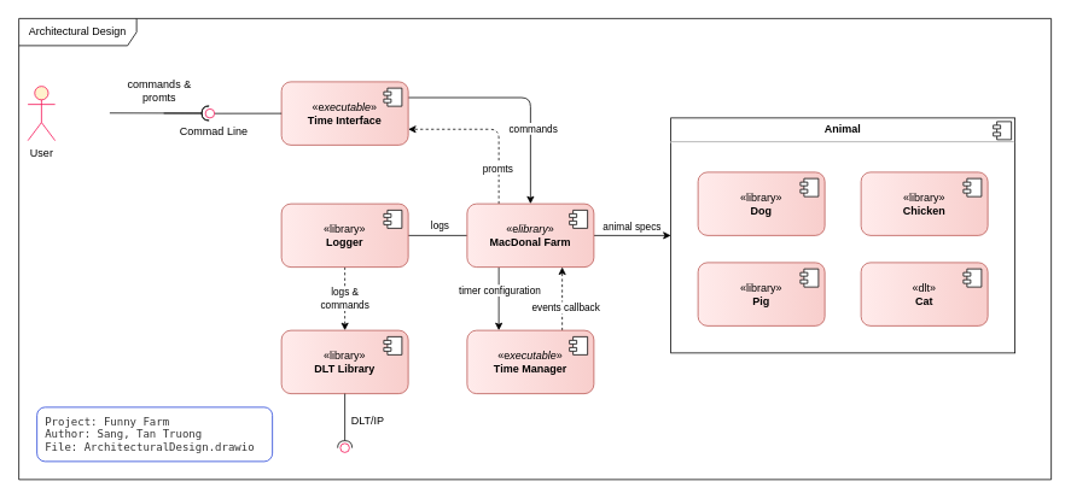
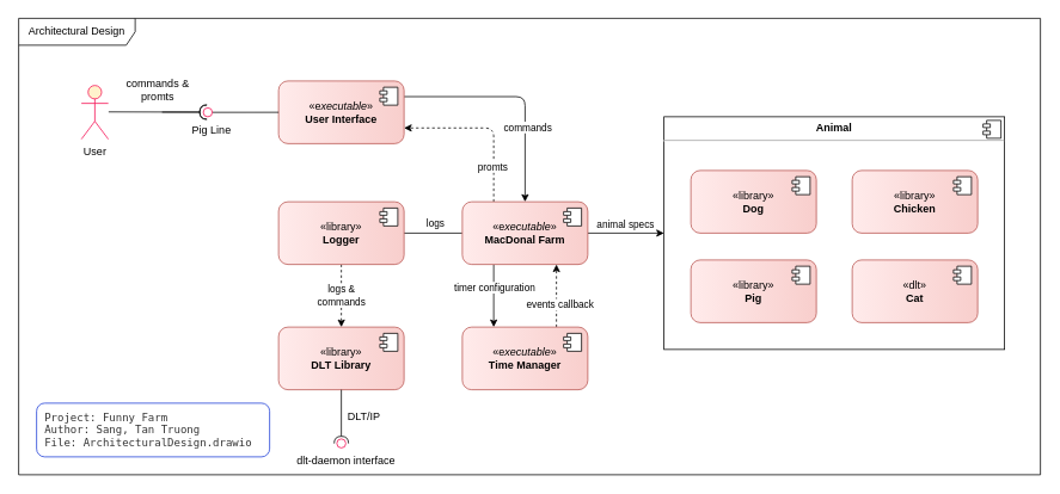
  <mxCell id="0" />
  <mxCell id="1" parent="0" />
  <mxCell id="2" value="Architectural Design" style="shape=umlFrame;whiteSpace=wrap;html=1;width=130;height=30;" parent="1" vertex="1"><mxGeometry x="20" y="20" width="1140" height="510" as="geometry" /></mxCell>
  <mxCell id="3" value="&lt;blockquote style=&quot;margin: 0 0 0 40px; border: none; padding: 0px;&quot;&gt;&lt;/blockquote&gt;&lt;blockquote style=&quot;margin: 0 0 0 40px; border: none; padding: 0px;&quot;&gt;&lt;/blockquote&gt;&lt;pre&gt; Project: Funny Farm&lt;br&gt; Author: Sang, Tan Truong&lt;br&gt; File: ArchitecturalDesign.drawio&lt;/pre&gt;&lt;blockquote style=&quot;margin: 0 0 0 40px; border: none; padding: 0px;&quot;&gt;&lt;/blockquote&gt;&lt;blockquote style=&quot;margin: 0 0 0 40px; border: none; padding: 0px;&quot;&gt;&lt;/blockquote&gt;" style="rounded=1;whiteSpace=wrap;html=1;fillStyle=auto;pointerEvents=0;strokeColor=#1d3cd7;fontFamily=Helvetica;fontSize=12;fontColor=#333333;fillColor=none;gradientColor=none;gradientDirection=west;align=left;" parent="1" vertex="1"><mxGeometry x="40" y="450" width="260" height="60" as="geometry" /></mxCell>
  <mxCell id="4" style="edgeStyle=orthogonalEdgeStyle;html=1;exitX=1;exitY=0.25;exitDx=0;exitDy=0;entryX=0.5;entryY=0;entryDx=0;entryDy=0;" edge="1" parent="1" source="6" target="15"><mxGeometry relative="1" as="geometry"><Array as="points"><mxPoint x="585" y="108" /></Array></mxGeometry></mxCell>
  <mxCell id="5" value="commands" style="edgeLabel;html=1;align=center;verticalAlign=middle;resizable=0;points=[];" vertex="1" connectable="0" parent="4"><mxGeometry x="0.342" y="2" relative="1" as="geometry"><mxPoint as="offset" /></mxGeometry></mxCell>
- <mxCell id="6" value="«e&lt;i&gt;xecutable&lt;/i&gt;»&lt;br&gt;&lt;b&gt;Time Interface&lt;/b&gt;" style="html=1;dropTarget=0;whiteSpace=wrap;fillColor=#f8cecc;strokeColor=#b85450;fillStyle=auto;gradientDirection=west;gradientColor=#ffebeb;rounded=1;" parent="1" vertex="1"><mxGeometry x="310" y="90" width="140" height="70" as="geometry" /></mxCell>
+ <mxCell id="6" value="«e&lt;i&gt;xecutable&lt;/i&gt;»&lt;br&gt;&lt;b&gt;User Interface&lt;/b&gt;" style="html=1;dropTarget=0;whiteSpace=wrap;fillColor=#f8cecc;strokeColor=#b85450;fillStyle=auto;gradientDirection=west;gradientColor=#ffebeb;rounded=1;" parent="1" vertex="1"><mxGeometry x="310" y="90" width="140" height="70" as="geometry" /></mxCell>
  <mxCell id="7" value="" style="shape=module;jettyWidth=8;jettyHeight=4;" parent="6" vertex="1"><mxGeometry x="1" width="20" height="20" relative="1" as="geometry"><mxPoint x="-27" y="7" as="offset" /></mxGeometry></mxCell>
  <mxCell id="8" value="logs" style="edgeStyle=none;html=1;entryX=1;entryY=0.5;entryDx=0;entryDy=0;endArrow=none;" edge="1" parent="1" source="15" target="22"><mxGeometry x="-0.077" y="-11" relative="1" as="geometry"><mxPoint as="offset" /></mxGeometry></mxCell>
  <mxCell id="9" style="edgeStyle=none;html=1;entryX=0.25;entryY=0;entryDx=0;entryDy=0;exitX=0.25;exitY=1;exitDx=0;exitDy=0;" edge="1" parent="1" source="15" target="19"><mxGeometry relative="1" as="geometry" /></mxCell>
  <mxCell id="10" value="timer configuration" style="edgeLabel;html=1;align=center;verticalAlign=middle;resizable=0;points=[];" vertex="1" connectable="0" parent="9"><mxGeometry x="-0.29" relative="1" as="geometry"><mxPoint as="offset" /></mxGeometry></mxCell>
  <mxCell id="11" style="edgeStyle=none;html=1;exitX=1;exitY=0.5;exitDx=0;exitDy=0;" edge="1" parent="1" source="15"><mxGeometry relative="1" as="geometry"><mxPoint x="740" y="260" as="targetPoint" /></mxGeometry></mxCell>
  <mxCell id="12" value="animal specs" style="edgeLabel;html=1;align=center;verticalAlign=middle;resizable=0;points=[];" vertex="1" connectable="0" parent="11"><mxGeometry x="-0.04" y="1" relative="1" as="geometry"><mxPoint y="-9" as="offset" /></mxGeometry></mxCell>
  <mxCell id="13" style="edgeStyle=orthogonalEdgeStyle;html=1;exitX=0.25;exitY=0;exitDx=0;exitDy=0;entryX=1;entryY=0.75;entryDx=0;entryDy=0;dashed=1;" edge="1" parent="1" source="15" target="6"><mxGeometry relative="1" as="geometry" /></mxCell>
  <mxCell id="14" value="promts" style="edgeLabel;html=1;align=center;verticalAlign=middle;resizable=0;points=[];" vertex="1" connectable="0" parent="13"><mxGeometry x="-0.558" y="2" relative="1" as="geometry"><mxPoint as="offset" /></mxGeometry></mxCell>
- <mxCell id="15" value="«e&lt;i&gt;library&lt;/i&gt;»&lt;br&gt;&lt;b&gt;MacDonal Farm&lt;/b&gt;" style="html=1;dropTarget=0;whiteSpace=wrap;fillColor=#f8cecc;strokeColor=#b85450;fillStyle=auto;gradientDirection=west;gradientColor=#ffebeb;rounded=1;" vertex="1" parent="1"><mxGeometry x="515" y="225" width="140" height="70" as="geometry" /></mxCell>
+ <mxCell id="15" value="«e&lt;i&gt;xecutable&lt;/i&gt;»&lt;br&gt;&lt;b&gt;MacDonal Farm&lt;/b&gt;" style="html=1;dropTarget=0;whiteSpace=wrap;fillColor=#f8cecc;strokeColor=#b85450;fillStyle=auto;gradientDirection=west;gradientColor=#ffebeb;rounded=1;" vertex="1" parent="1"><mxGeometry x="515" y="225" width="140" height="70" as="geometry" /></mxCell>
  <mxCell id="16" value="" style="shape=module;jettyWidth=8;jettyHeight=4;" vertex="1" parent="15"><mxGeometry x="1" width="20" height="20" relative="1" as="geometry"><mxPoint x="-27" y="7" as="offset" /></mxGeometry></mxCell>
  <mxCell id="17" style="edgeStyle=none;html=1;exitX=0.75;exitY=0;exitDx=0;exitDy=0;entryX=0.75;entryY=1;entryDx=0;entryDy=0;dashed=1;" edge="1" parent="1" source="19" target="15"><mxGeometry relative="1" as="geometry" /></mxCell>
  <mxCell id="18" value="events callback" style="edgeLabel;html=1;align=center;verticalAlign=middle;resizable=0;points=[];" vertex="1" connectable="0" parent="17"><mxGeometry x="0.329" y="-3" relative="1" as="geometry"><mxPoint y="21" as="offset" /></mxGeometry></mxCell>
  <mxCell id="19" value="«e&lt;i&gt;xecutable&lt;/i&gt;»&lt;br&gt;&lt;b&gt;Time Manager&lt;/b&gt;" style="html=1;dropTarget=0;whiteSpace=wrap;fillColor=#f8cecc;strokeColor=#b85450;fillStyle=auto;gradientDirection=west;gradientColor=#ffebeb;rounded=1;" vertex="1" parent="1"><mxGeometry x="515" y="365" width="140" height="70" as="geometry" /></mxCell>
  <mxCell id="20" value="" style="shape=module;jettyWidth=8;jettyHeight=4;" vertex="1" parent="19"><mxGeometry x="1" width="20" height="20" relative="1" as="geometry"><mxPoint x="-27" y="7" as="offset" /></mxGeometry></mxCell>
  <mxCell id="21" value="logs &amp;amp;&lt;br&gt;commands" style="edgeStyle=none;html=1;entryX=0.5;entryY=0;entryDx=0;entryDy=0;dashed=1;" edge="1" parent="1" source="22" target="24"><mxGeometry relative="1" as="geometry" /></mxCell>
  <mxCell id="22" value="«library»&lt;br&gt;&lt;b&gt;Logger&lt;/b&gt;" style="html=1;dropTarget=0;whiteSpace=wrap;fillColor=#f8cecc;strokeColor=#b85450;fillStyle=auto;gradientDirection=west;gradientColor=#ffebeb;rounded=1;" vertex="1" parent="1"><mxGeometry x="310" y="225" width="140" height="70" as="geometry" /></mxCell>
  <mxCell id="23" value="" style="shape=module;jettyWidth=8;jettyHeight=4;" vertex="1" parent="22"><mxGeometry x="1" width="20" height="20" relative="1" as="geometry"><mxPoint x="-27" y="7" as="offset" /></mxGeometry></mxCell>
  <mxCell id="24" value="«library»&lt;br&gt;&lt;b&gt;DLT Library&lt;/b&gt;" style="html=1;dropTarget=0;whiteSpace=wrap;fillColor=#f8cecc;strokeColor=#b85450;fillStyle=auto;gradientDirection=west;gradientColor=#ffebeb;rounded=1;" vertex="1" parent="1"><mxGeometry x="310" y="365" width="140" height="70" as="geometry" /></mxCell>
  <mxCell id="25" value="" style="shape=module;jettyWidth=8;jettyHeight=4;" vertex="1" parent="24"><mxGeometry x="1" width="20" height="20" relative="1" as="geometry"><mxPoint x="-27" y="7" as="offset" /></mxGeometry></mxCell>
- <mxCell id="26" value="User" style="shape=umlActor;verticalLabelPosition=bottom;verticalAlign=top;html=1;fillColor=#fff2cc;strokeColor=#f40b51;" vertex="1" parent="1"><mxGeometry x="30" y="95" width="30" height="60" as="geometry" /></mxCell>
+ <mxCell id="26" value="User" style="shape=umlActor;verticalLabelPosition=bottom;verticalAlign=top;html=1;fillColor=#fff2cc;strokeColor=#f40b51;" vertex="1" parent="1"><mxGeometry x="90" y="95" width="30" height="60" as="geometry" /></mxCell>
  <mxCell id="27" value="" style="group" vertex="1" connectable="0" parent="1"><mxGeometry x="740" y="130" width="380" height="260" as="geometry" /></mxCell>
  <mxCell id="28" value="&lt;p style=&quot;margin:0px;margin-top:6px;text-align:center;&quot;&gt;&lt;b&gt;Animal&lt;/b&gt;&lt;/p&gt;&lt;hr&gt;&lt;p style=&quot;margin:0px;margin-left:8px;&quot;&gt;&lt;br&gt;&lt;br&gt;&lt;/p&gt;" style="align=left;overflow=fill;html=1;dropTarget=0;" vertex="1" parent="27"><mxGeometry width="380" height="260" as="geometry" /></mxCell>
  <mxCell id="29" value="" style="shape=component;jettyWidth=8;jettyHeight=4;" vertex="1" parent="28"><mxGeometry x="1" width="20" height="20" relative="1" as="geometry"><mxPoint x="-24" y="4" as="offset" /></mxGeometry></mxCell>
  <mxCell id="30" value="«library»&lt;br&gt;&lt;b&gt;Dog&lt;/b&gt;" style="html=1;dropTarget=0;whiteSpace=wrap;fillColor=#f8cecc;strokeColor=#b85450;fillStyle=auto;gradientDirection=west;gradientColor=#ffebeb;rounded=1;" vertex="1" parent="27"><mxGeometry x="30" y="60" width="140" height="70" as="geometry" /></mxCell>
  <mxCell id="31" value="" style="shape=module;jettyWidth=8;jettyHeight=4;" vertex="1" parent="30"><mxGeometry x="1" width="20" height="20" relative="1" as="geometry"><mxPoint x="-27" y="7" as="offset" /></mxGeometry></mxCell>
  <mxCell id="32" value="«library»&lt;br&gt;&lt;b&gt;Pig&lt;/b&gt;" style="html=1;dropTarget=0;whiteSpace=wrap;fillColor=#f8cecc;strokeColor=#b85450;fillStyle=auto;gradientDirection=west;gradientColor=#ffebeb;rounded=1;" vertex="1" parent="27"><mxGeometry x="30" y="160" width="140" height="70" as="geometry" /></mxCell>
  <mxCell id="33" value="" style="shape=module;jettyWidth=8;jettyHeight=4;" vertex="1" parent="32"><mxGeometry x="1" width="20" height="20" relative="1" as="geometry"><mxPoint x="-27" y="7" as="offset" /></mxGeometry></mxCell>
  <mxCell id="34" value="«dlt»&lt;br&gt;&lt;b&gt;Cat&lt;/b&gt;" style="html=1;dropTarget=0;whiteSpace=wrap;fillColor=#f8cecc;strokeColor=#b85450;fillStyle=auto;gradientDirection=west;gradientColor=#ffebeb;rounded=1;" vertex="1" parent="27"><mxGeometry x="210" y="160" width="140" height="70" as="geometry" /></mxCell>
  <mxCell id="35" value="" style="shape=module;jettyWidth=8;jettyHeight=4;" vertex="1" parent="34"><mxGeometry x="1" width="20" height="20" relative="1" as="geometry"><mxPoint x="-27" y="7" as="offset" /></mxGeometry></mxCell>
  <mxCell id="36" value="«library»&lt;br&gt;&lt;b&gt;Chicken&lt;/b&gt;" style="html=1;dropTarget=0;whiteSpace=wrap;fillColor=#f8cecc;strokeColor=#b85450;fillStyle=auto;gradientDirection=west;gradientColor=#ffebeb;rounded=1;" vertex="1" parent="27"><mxGeometry x="210" y="60" width="140" height="70" as="geometry" /></mxCell>
  <mxCell id="37" value="" style="shape=module;jettyWidth=8;jettyHeight=4;" vertex="1" parent="36"><mxGeometry x="1" width="20" height="20" relative="1" as="geometry"><mxPoint x="-27" y="7" as="offset" /></mxGeometry></mxCell>
  <mxCell id="38" value="" style="rounded=0;orthogonalLoop=1;jettySize=auto;html=1;endArrow=none;endFill=0;sketch=0;sourcePerimeterSpacing=0;targetPerimeterSpacing=0;exitX=0;exitY=0.5;exitDx=0;exitDy=0;" edge="1" target="40" parent="1" source="6"><mxGeometry relative="1" as="geometry"><mxPoint x="400" y="245" as="sourcePoint" /></mxGeometry></mxCell>
  <mxCell id="39" value="" style="rounded=0;orthogonalLoop=1;jettySize=auto;html=1;endArrow=halfCircle;endFill=0;endSize=6;strokeWidth=1;sketch=0;" edge="1" parent="1"><mxGeometry relative="1" as="geometry"><mxPoint x="180" y="124.8" as="sourcePoint" /><mxPoint x="230" y="124.8" as="targetPoint" /></mxGeometry></mxCell>
  <mxCell id="40" value="" style="ellipse;whiteSpace=wrap;html=1;align=center;aspect=fixed;resizable=0;points=[];outlineConnect=0;sketch=0;strokeColor=#f40b51;" vertex="1" parent="1"><mxGeometry x="226" y="120" width="10" height="10" as="geometry" /></mxCell>
  <mxCell id="41" value="" style="rounded=0;orthogonalLoop=1;jettySize=auto;html=1;endArrow=halfCircle;endFill=0;endSize=6;strokeWidth=1;sketch=0;exitX=0.088;exitY=0.205;exitDx=0;exitDy=0;exitPerimeter=0;" edge="1" parent="1" source="2"><mxGeometry relative="1" as="geometry"><mxPoint x="180" y="124.8" as="sourcePoint" /><mxPoint x="230" y="124.8" as="targetPoint" /></mxGeometry></mxCell>
  <mxCell id="42" value="commands &amp;amp;&lt;br&gt;promts" style="text;html=1;align=center;verticalAlign=middle;resizable=0;points=[];autosize=1;strokeColor=none;fillColor=none;" vertex="1" parent="1"><mxGeometry x="130" y="80" width="90" height="40" as="geometry" /></mxCell>
- <mxCell id="43" value="Commad Line" style="text;html=1;align=center;verticalAlign=middle;resizable=0;points=[];autosize=1;strokeColor=none;fillColor=none;" vertex="1" parent="1"><mxGeometry x="185" y="130" width="100" height="30" as="geometry" /></mxCell>
+ <mxCell id="43" value="Pig Line" style="text;html=1;align=center;verticalAlign=middle;resizable=0;points=[];autosize=1;strokeColor=none;fillColor=none;" vertex="1" parent="1"><mxGeometry x="185" y="130" width="100" height="30" as="geometry" /></mxCell>
  <mxCell id="44" value="" style="rounded=0;orthogonalLoop=1;jettySize=auto;html=1;endArrow=halfCircle;endFill=0;entryX=0.5;entryY=0.5;endSize=6;strokeWidth=1;sketch=0;exitX=0.5;exitY=1;exitDx=0;exitDy=0;" edge="1" target="45" parent="1" source="24"><mxGeometry relative="1" as="geometry"><mxPoint x="430" y="395" as="sourcePoint" /></mxGeometry></mxCell>
  <mxCell id="45" value="" style="ellipse;whiteSpace=wrap;html=1;align=center;aspect=fixed;resizable=0;points=[];outlineConnect=0;sketch=0;strokeColor=#f40b51;" vertex="1" parent="1"><mxGeometry x="375" y="490" width="10" height="10" as="geometry" /></mxCell>
  <mxCell id="46" value="DLT/IP" style="text;html=1;align=center;verticalAlign=middle;resizable=0;points=[];autosize=1;strokeColor=none;fillColor=none;" vertex="1" parent="1"><mxGeometry x="375" y="450" width="60" height="30" as="geometry" /></mxCell>
+ <mxCell id="47" value="dlt-daemon interface" style="text;html=1;align=center;verticalAlign=middle;resizable=0;points=[];autosize=1;strokeColor=none;fillColor=none;" vertex="1" parent="1"><mxGeometry x="320" y="500" width="130" height="30" as="geometry" /></mxCell>
